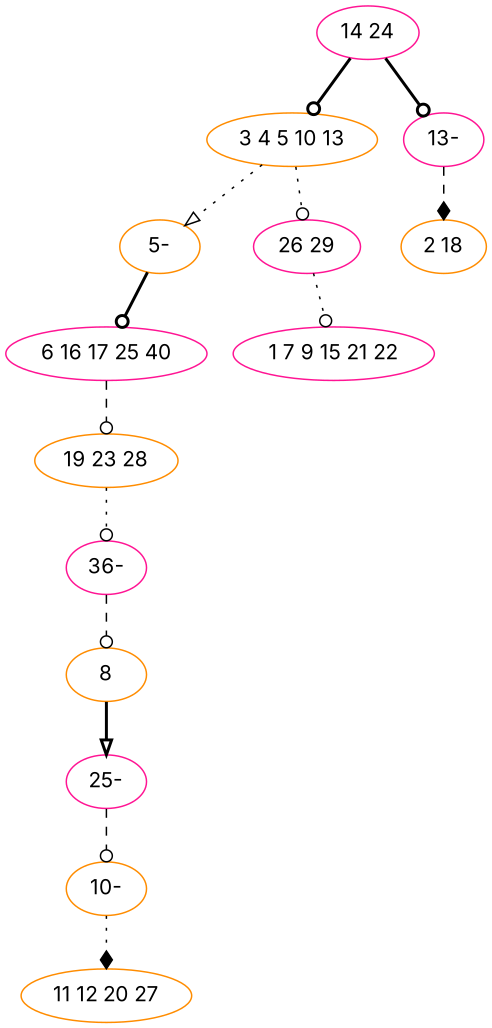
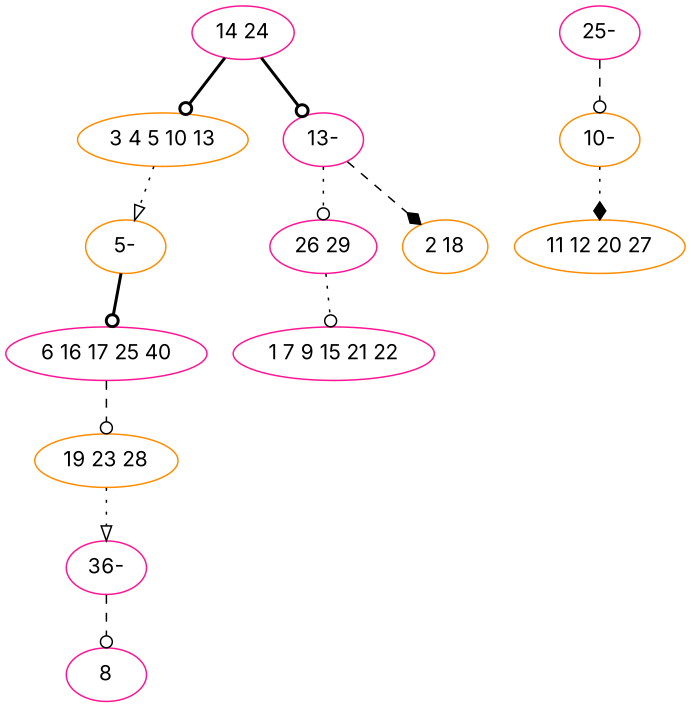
  digraph {
    fontname=Inter
    node [color=darkorange fontname=Inter]
    edge [arrowhead=odot fontname=Inter style=dotted]
    n1 [label="3 4 5 10 13"]
    n2 [label="5-"]
    n3 [color=deeppink label="26 29"]
    n4 [color=deeppink label="6 16 17 25 40"]
    n5 [color=deeppink label="14 24"]
    n6 [color=deeppink label="13-"]
    n7 [color=deeppink label="1 7 9 15 21 22"]
    n8 [label="19 23 28"]
    n9 [label="2 18"]
    n10 [color=deeppink label="36-"]
-   n11 [label=8]
+   n11 [color=deeppink label=8]
    n12 [color=deeppink label="25-"]
    n13 [label="10-"]
    n14 [label="11 12 20 27"]
    n1 -> n2 [arrowhead=onormal]
-   n1 -> n3
+   n6 -> n3
    n2 -> n4 [style=bold]
    n3 -> n7
    n4 -> n8 [style=dashed]
    n5 -> n1 [style=bold]
    n5 -> n6 [style=bold]
    n6 -> n9 [arrowhead=diamond style=dashed]
-   n8 -> n10
+   n8 -> n10 [arrowhead=onormal]
    n10 -> n11 [style=dashed]
-   n11 -> n12 [arrowhead=onormal style=bold]
    n12 -> n13 [style=dashed]
    n13 -> n14 [arrowhead=diamond]
  }
